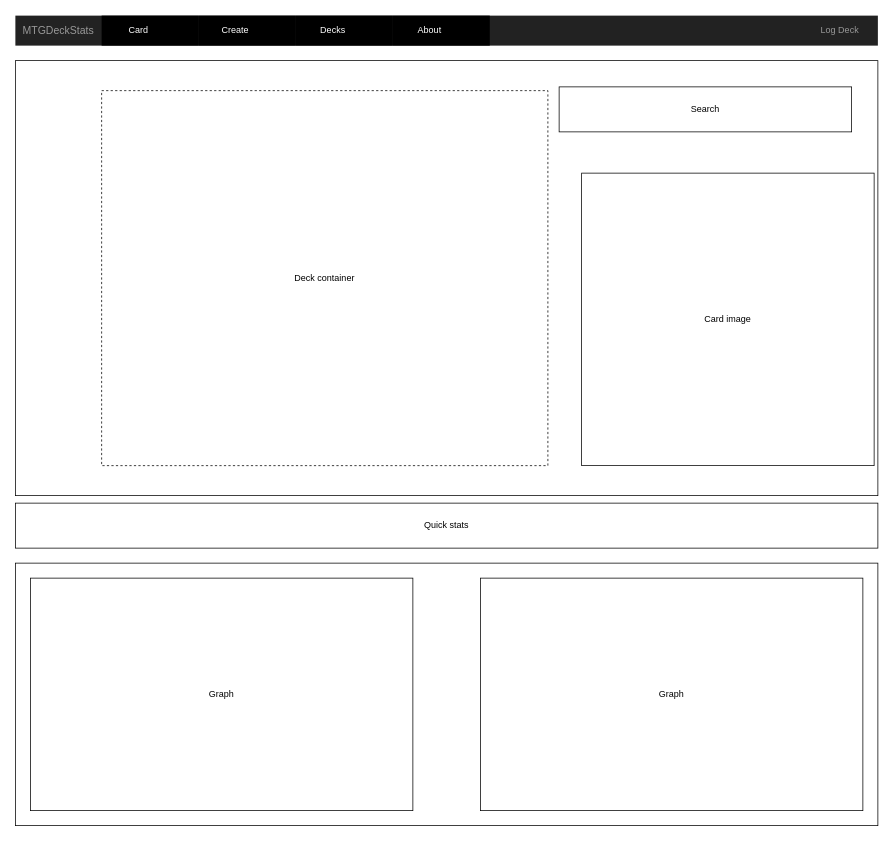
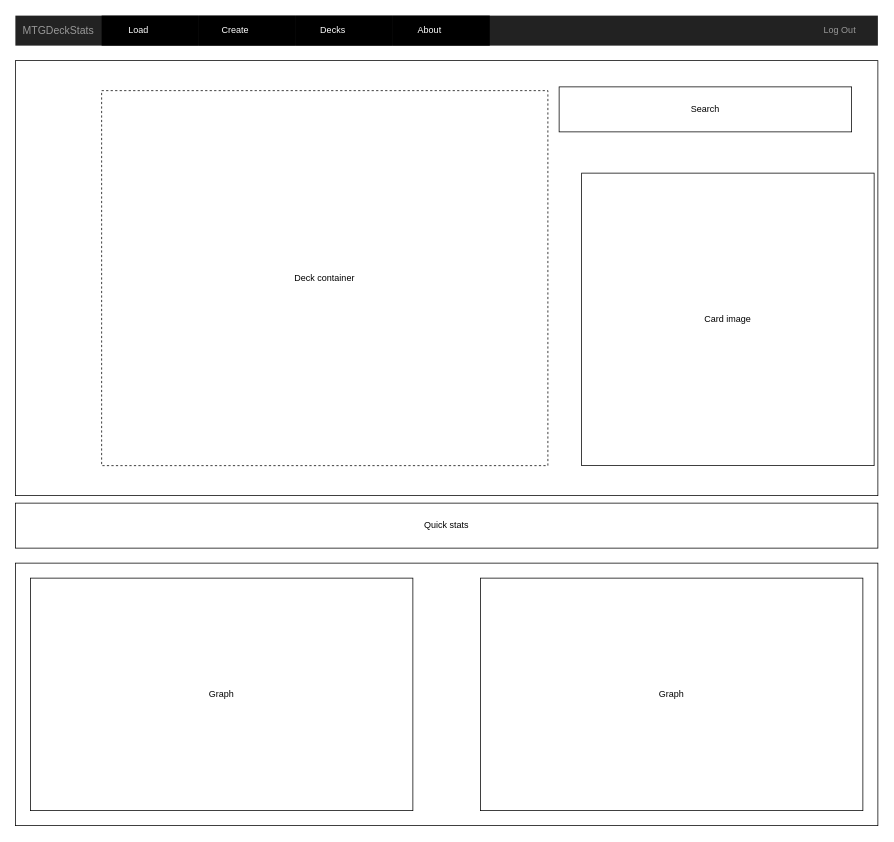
  <mxCell id="0" />
  <mxCell id="1" parent="0" />
  <mxCell id="2" value="" style="html=1;shadow=0;dashed=0;shape=mxgraph.bootstrap.rect;fillColor=#222222;strokeColor=none;whiteSpace=wrap;rounded=0;fontSize=12;fontColor=#000000;align=center;" parent="1" vertex="1"><mxGeometry x="20" y="20" width="1150" height="40" as="geometry" /></mxCell>
  <mxCell id="3" value="MTGDeckStats" style="html=1;shadow=0;dashed=0;fillColor=none;strokeColor=none;shape=mxgraph.bootstrap.rect;fontColor=#999999;fontSize=14;whiteSpace=wrap;" parent="2" vertex="1"><mxGeometry width="115" height="40" as="geometry" /></mxCell>
- <mxCell id="4" value="Card" style="html=1;shadow=0;dashed=0;shape=mxgraph.bootstrap.rect;fillColor=#000000;strokeColor=none;fontColor=#ffffff;spacingRight=30;whiteSpace=wrap;" parent="2" vertex="1"><mxGeometry x="115" width="129.375" height="40" as="geometry" /></mxCell>
- <mxCell id="5" value="Log Deck" style="html=1;shadow=0;dashed=0;fillColor=none;strokeColor=none;shape=mxgraph.bootstrap.rect;fontColor=#999999;whiteSpace=wrap;" parent="2" vertex="1"><mxGeometry x="1049.375" width="100.625" height="40" as="geometry" /></mxCell>
+ <mxCell id="4" value="Load" style="html=1;shadow=0;dashed=0;shape=mxgraph.bootstrap.rect;fillColor=#000000;strokeColor=none;fontColor=#ffffff;spacingRight=30;whiteSpace=wrap;" parent="2" vertex="1"><mxGeometry x="115" width="129.375" height="40" as="geometry" /></mxCell>
+ <mxCell id="5" value="Log Out" style="html=1;shadow=0;dashed=0;fillColor=none;strokeColor=none;shape=mxgraph.bootstrap.rect;fontColor=#999999;whiteSpace=wrap;" parent="2" vertex="1"><mxGeometry x="1049.375" width="100.625" height="40" as="geometry" /></mxCell>
  <mxCell id="6" value="Create" style="html=1;shadow=0;dashed=0;shape=mxgraph.bootstrap.rect;fillColor=#000000;strokeColor=none;fontColor=#ffffff;spacingRight=30;whiteSpace=wrap;" parent="2" vertex="1"><mxGeometry x="244.38" width="129.375" height="40" as="geometry" /></mxCell>
  <mxCell id="7" value="About" style="html=1;shadow=0;dashed=0;shape=mxgraph.bootstrap.rect;fillColor=#000000;strokeColor=none;fontColor=#ffffff;spacingRight=30;whiteSpace=wrap;" parent="2" vertex="1"><mxGeometry x="503.14" width="129.375" height="40" as="geometry" /></mxCell>
  <mxCell id="8" value="Decks" style="html=1;shadow=0;dashed=0;shape=mxgraph.bootstrap.rect;fillColor=#000000;strokeColor=none;fontColor=#ffffff;spacingRight=30;whiteSpace=wrap;" parent="2" vertex="1"><mxGeometry x="373.76" width="129.375" height="40" as="geometry" /></mxCell>
  <mxCell id="9" value="" style="rounded=0;whiteSpace=wrap;html=1;" parent="1" vertex="1"><mxGeometry x="20" y="80" width="1150" height="580" as="geometry" /></mxCell>
  <mxCell id="10" value="Card image" style="rounded=0;whiteSpace=wrap;html=1;" parent="1" vertex="1"><mxGeometry x="775" y="230" width="390" height="390" as="geometry" /></mxCell>
  <mxCell id="11" value="Search" style="rounded=0;whiteSpace=wrap;html=1;" parent="1" vertex="1"><mxGeometry x="745" y="115" width="390" height="60" as="geometry" /></mxCell>
  <mxCell id="12" value="Deck container" style="rounded=0;whiteSpace=wrap;html=1;dashed=1;" parent="1" vertex="1"><mxGeometry x="135" y="120" width="595" height="500" as="geometry" /></mxCell>
  <mxCell id="13" value="Quick stats" style="rounded=0;whiteSpace=wrap;html=1;" parent="1" vertex="1"><mxGeometry x="20" y="670" width="1150" height="60" as="geometry" /></mxCell>
  <mxCell id="14" value="" style="rounded=0;whiteSpace=wrap;html=1;" parent="1" vertex="1"><mxGeometry x="20" y="750" width="1150" height="350" as="geometry" /></mxCell>
  <mxCell id="15" value="Graph" style="rounded=0;whiteSpace=wrap;html=1;" parent="1" vertex="1"><mxGeometry x="640" y="770" width="510" height="310" as="geometry" /></mxCell>
  <mxCell id="16" value="Graph" style="rounded=0;whiteSpace=wrap;html=1;" parent="1" vertex="1"><mxGeometry x="40" y="770" width="510" height="310" as="geometry" /></mxCell>
